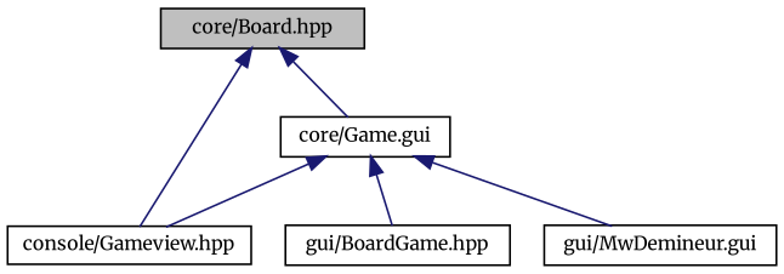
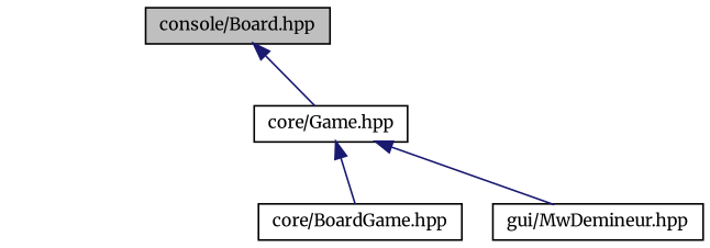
  digraph {
    fontname=Merriweather
    node [color=black fillcolor=white fontname=Merriweather fontsize=10 shape=record style=filled]
    edge [color=midnightblue dir=back fontname=Merriweather fontsize=10 labelfontname=Helvetica labelfontsize=10 style=solid]
-   n1 [fillcolor=grey75 fontcolor=black height=0.2 label="core/Board.hpp" width=0.4]
-   n2 [height=0.2 label="console/Gameview.hpp" width=0.4]
-   n3 [height=0.2 label="core/Game.gui" width=0.4]
-   n4 [height=0.2 label="gui/BoardGame.hpp" width=0.4]
-   n5 [height=0.2 label="gui/MwDemineur.gui" width=0.4]
-   n1 -> n2
+   n1 [fillcolor=grey75 fontcolor=black height=0.2 label="console/Board.hpp" width=0.4]
+   n3 [height=0.2 label="core/Game.hpp" width=0.4]
+   n4 [height=0.2 label="core/BoardGame.hpp" width=0.4]
+   n5 [height=0.2 label="gui/MwDemineur.hpp" width=0.4]
    n1 -> n3
-   n3 -> n2
    n3 -> n4
    n3 -> n5
  }
